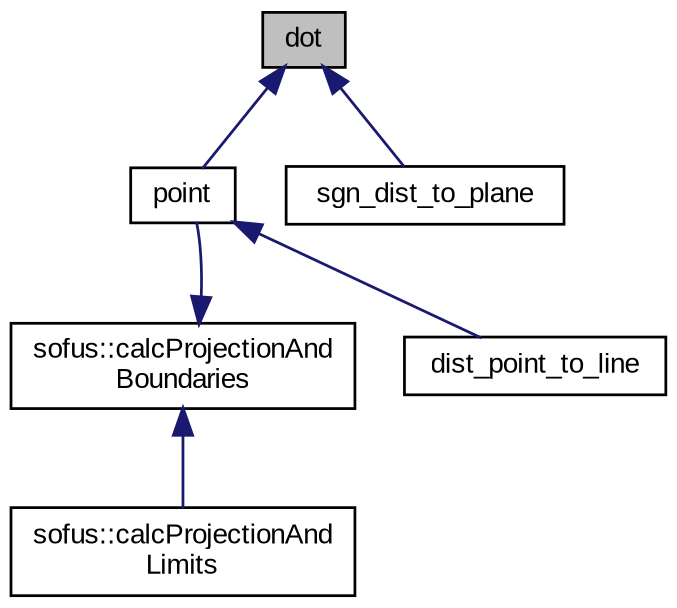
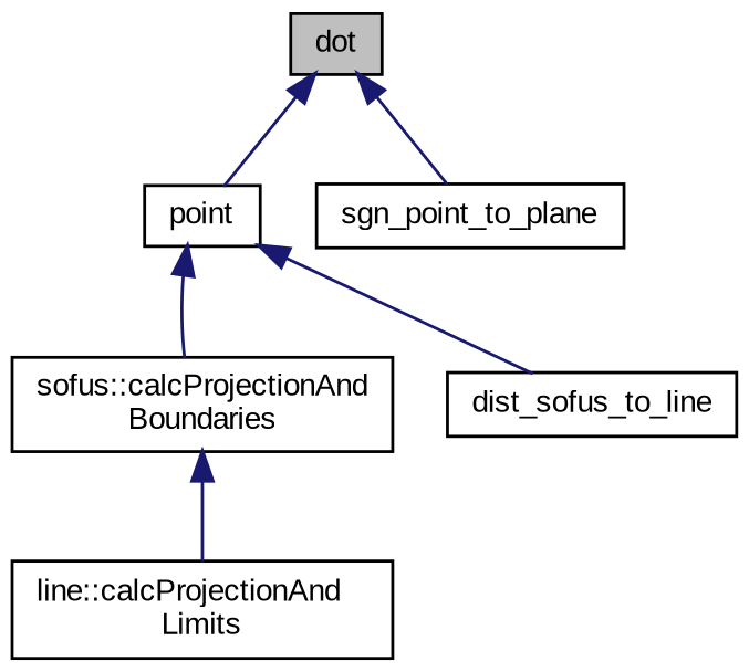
  digraph {
    fontname="Liberation Sans"
    rankdir=TB
    node [color=black fillcolor=white fontname="Liberation Sans" fontsize=10 shape=record style=filled]
    edge [color=midnightblue dir=back fontname="Liberation Sans" fontsize=10 labelfontname=Helvetica labelfontsize=10 style=solid]
    n1 [fillcolor=grey75 fontcolor=black height=0.2 label=dot width=0.4]
    n2 [height=0.2 label=point width=0.4]
-   n3 [height=0.2 label=sgn_dist_to_plane width=0.4]
+   n3 [height=0.2 label=sgn_point_to_plane width=0.4]
    n4 [height=0.2 label="sofus::calcProjectionAnd\lBoundaries" width=0.4]
-   n5 [height=0.2 label="sofus::calcProjectionAnd\lLimits" width=0.4]
-   n6 [height=0.2 label=dist_point_to_line width=0.4]
+   n5 [height=0.2 label="line::calcProjectionAnd\lLimits" width=0.4]
+   n6 [height=0.2 label=dist_sofus_to_line width=0.4]
    n1 -> n2
    n1 -> n3
-   n4 -> n2
+   n2 -> n4
    n2 -> n6
    n4 -> n5
  }
